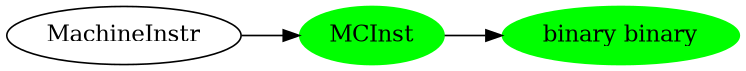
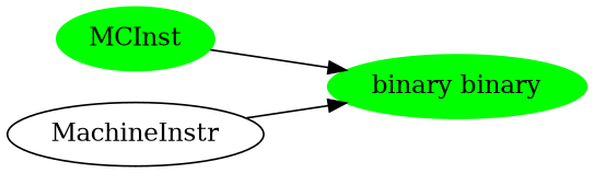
  digraph {
    rankdir=LR
    node [color=green style=filled]
    n1 [label="binary binary"]
    MCInst
    MachineInstr [color="" style=""]
    MCInst -> n1
-   MachineInstr -> MCInst
+   MachineInstr -> n1
  }
